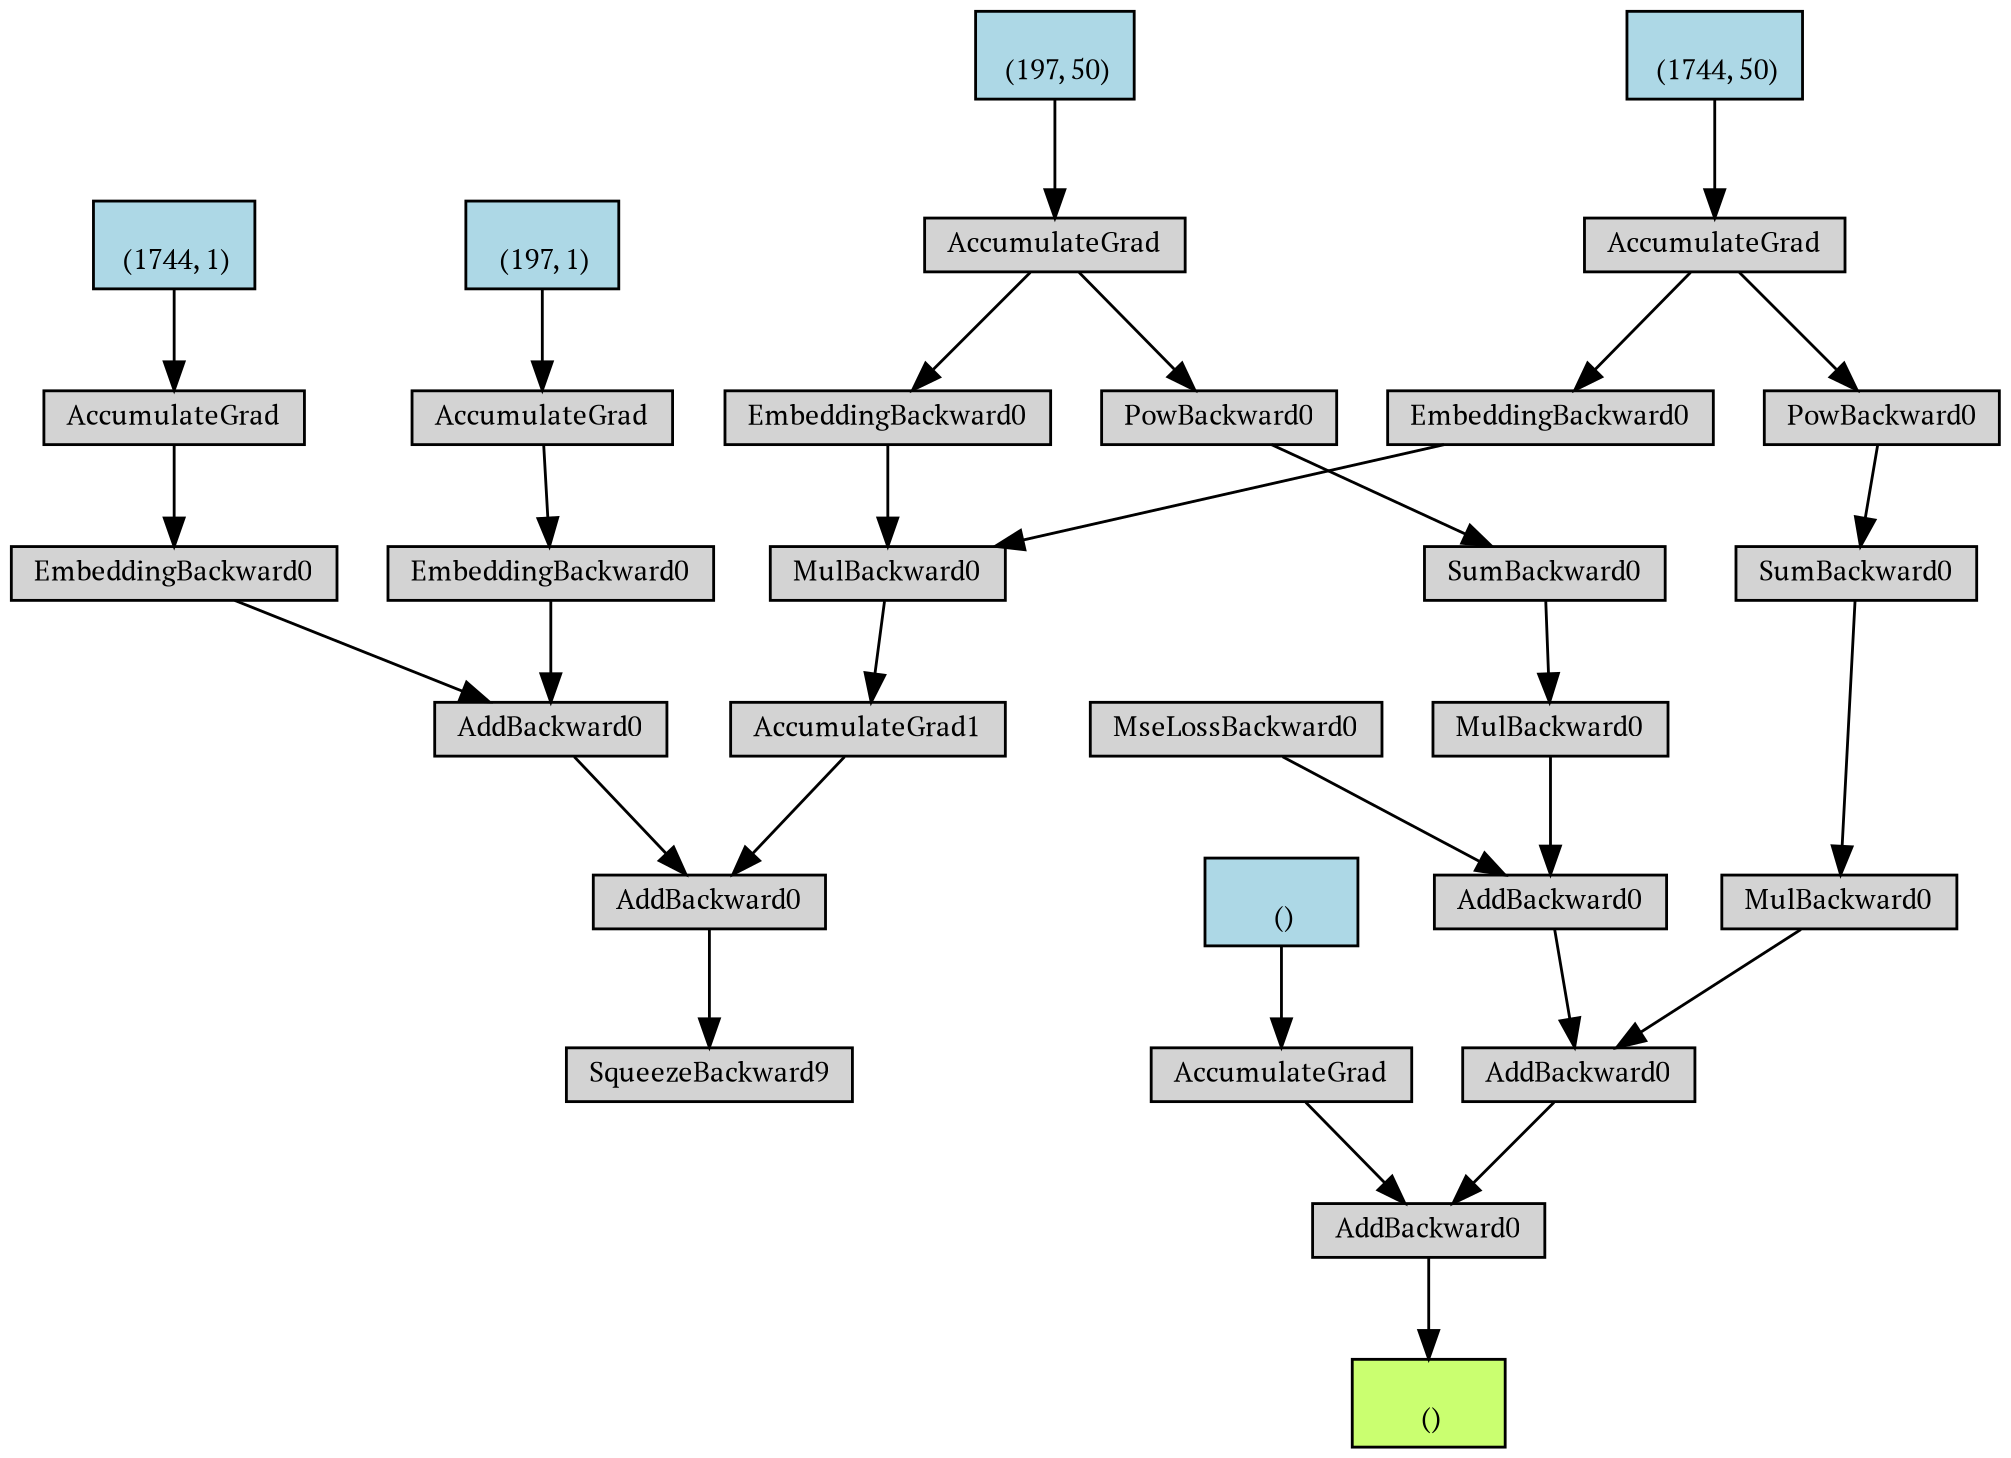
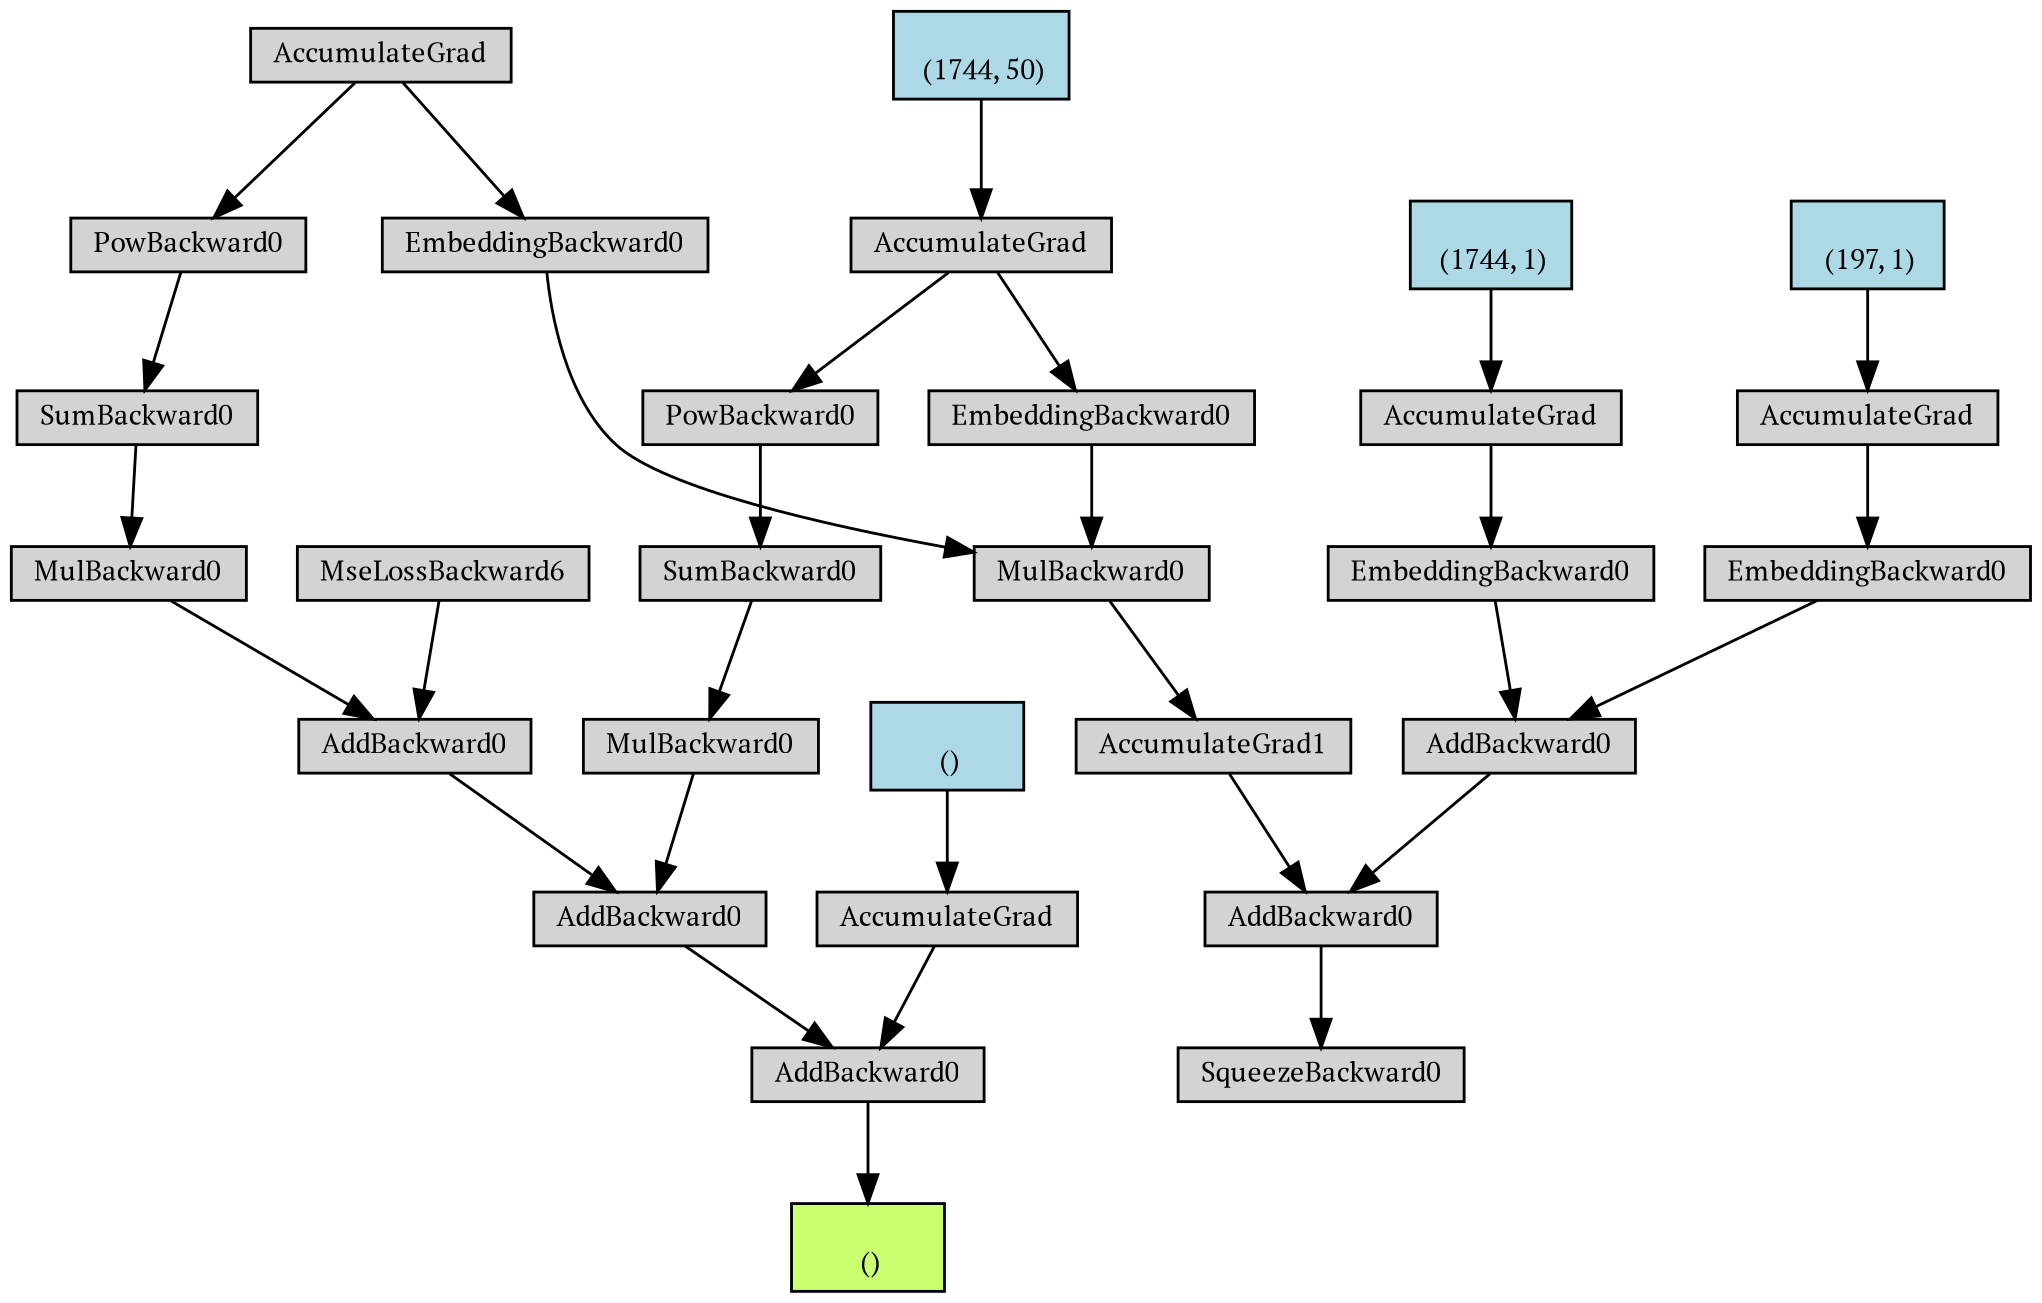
  digraph {
    fontname="PT Serif"
    node [align=left fontname="PT Serif" fontsize=10 ranksep=0.1 shape=box style=filled]
    edge [fontname="PT Serif"]
    n1 [fillcolor=darkolivegreen1 height=0.2 label="\n ()"]
    n2 [height=0.2 label=AddBackward0]
    n3 [height=0.2 label=AccumulateGrad]
    n4 [fillcolor=lightblue height=0.2 label="\n ()"]
    n5 [height=0.2 label=AddBackward0]
    n6 [height=0.2 label=AddBackward0]
-   n7 [height=0.2 label=MseLossBackward0]
-   n8 [height=0.2 label=SqueezeBackward9]
+   n7 [height=0.2 label=MseLossBackward6]
+   n8 [height=0.2 label=SqueezeBackward0]
    n9 [height=0.2 label=AddBackward0]
    n10 [height=0.2 label=AddBackward0]
    n11 [height=0.2 label=EmbeddingBackward0]
    n12 [height=0.2 label=AccumulateGrad]
    n13 [fillcolor=lightblue height=0.2 label="\n (197, 1)"]
    n14 [height=0.2 label=EmbeddingBackward0]
    n15 [height=0.2 label=AccumulateGrad]
    n16 [fillcolor=lightblue height=0.2 label="\n (1744, 1)"]
    n17 [height=0.2 label=AccumulateGrad1]
    n18 [height=0.2 label=MulBackward0]
    n19 [height=0.2 label=EmbeddingBackward0]
    n20 [height=0.2 label=AccumulateGrad]
    n21 [height=0.2 label=PowBackward0]
    n22 [height=0.2 label=SumBackward0]
-   n23 [fillcolor=lightblue height=0.2 label="\n (197, 50)"]
    n24 [height=0.2 label=EmbeddingBackward0]
    n25 [height=0.2 label=AccumulateGrad]
    n26 [height=0.2 label=PowBackward0]
    n27 [height=0.2 label=SumBackward0]
    n28 [fillcolor=lightblue height=0.2 label="\n (1744, 50)"]
    n29 [height=0.2 label=MulBackward0]
    n30 [height=0.2 label=MulBackward0]
    n2 -> n1
    n3 -> n2
    n4 -> n3
    n5 -> n2
    n6 -> n5
    n7 -> n6
    n9 -> n8
    n10 -> n9
    n11 -> n10
    n12 -> n11
    n13 -> n12
    n14 -> n10
    n15 -> n14
    n16 -> n15
    n17 -> n9
    n18 -> n17
    n19 -> n18
    n20 -> n19
    n20 -> n21
    n21 -> n22
    n22 -> n29
-   n23 -> n20
    n24 -> n18
    n25 -> n24
    n25 -> n26
    n26 -> n27
    n27 -> n30
    n28 -> n25
    n29 -> n6
    n30 -> n5
  }
